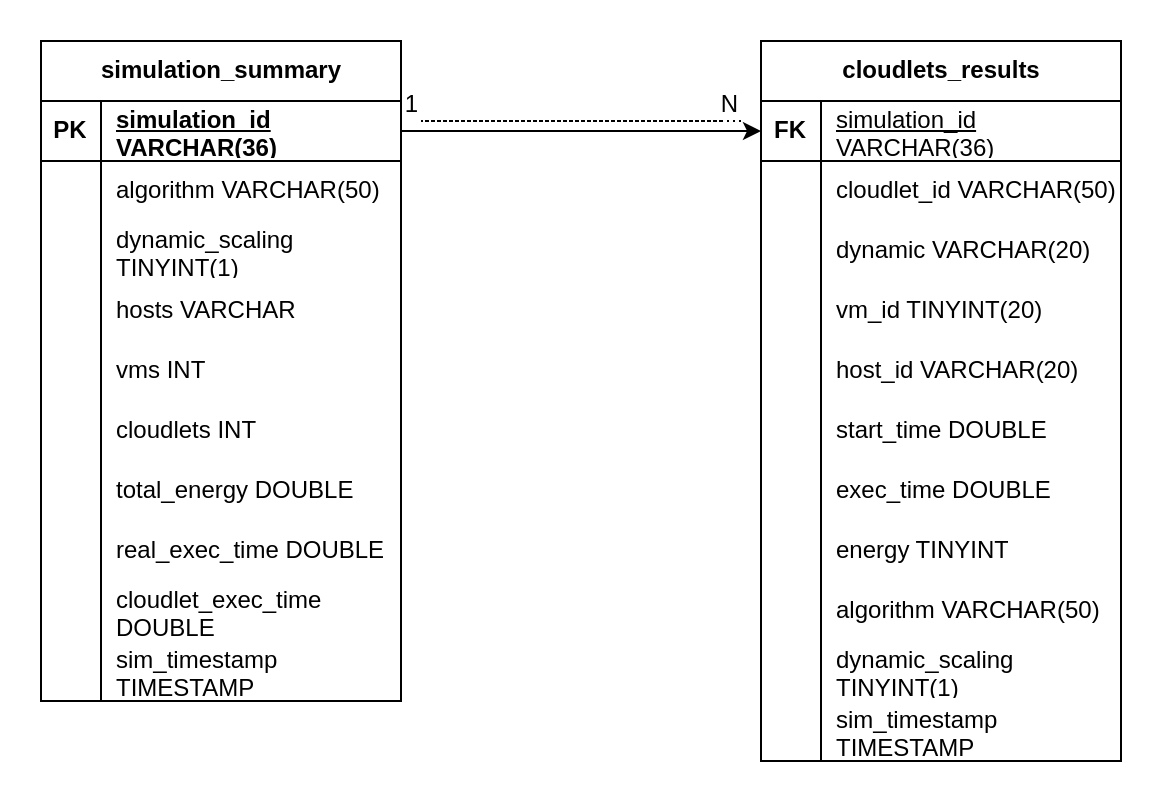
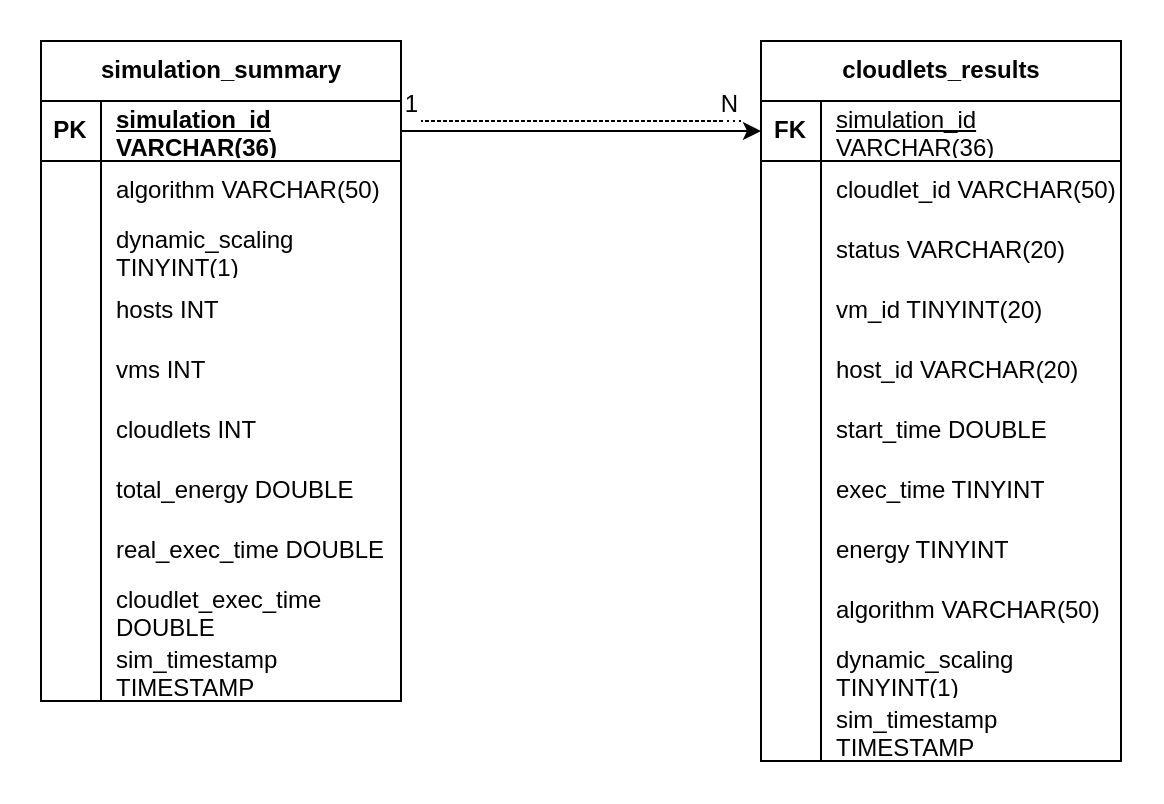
  <mxCell id="0" />
  <mxCell id="1" parent="0" />
  <mxCell id="2" value="cloudlets_results" style="shape=table;startSize=30;container=1;collapsible=1;childLayout=tableLayout;fixedRows=1;rowLines=0;fontStyle=1;align=center;resizeLast=1;html=1;" vertex="1" parent="1"><mxGeometry x="380" y="20" width="180" height="360" as="geometry" /></mxCell>
  <mxCell id="3" value="" style="shape=tableRow;horizontal=0;startSize=0;swimlaneHead=0;swimlaneBody=0;fillColor=none;collapsible=0;dropTarget=0;points=[[0,0.5],[1,0.5]];portConstraint=eastwest;top=0;left=0;right=0;bottom=1;" vertex="1" parent="2"><mxGeometry y="30" width="180" height="30" as="geometry" /></mxCell>
  <mxCell id="4" value="FK" style="shape=partialRectangle;connectable=0;fillColor=none;top=0;left=0;bottom=0;right=0;fontStyle=1;overflow=hidden;whiteSpace=wrap;html=1;" vertex="1" parent="3"><mxGeometry width="30" height="30" as="geometry"><mxRectangle width="30" height="30" as="alternateBounds" /></mxGeometry></mxCell>
  <mxCell id="5" value="&lt;span style=&quot;font-weight: 400;&quot;&gt;simulation_id VARCHAR(36)&lt;/span&gt;" style="shape=partialRectangle;connectable=0;fillColor=none;top=0;left=0;bottom=0;right=0;align=left;spacingLeft=6;fontStyle=5;overflow=hidden;whiteSpace=wrap;html=1;" vertex="1" parent="3"><mxGeometry x="30" width="150" height="30" as="geometry"><mxRectangle width="150" height="30" as="alternateBounds" /></mxGeometry></mxCell>
  <mxCell id="6" value="" style="shape=tableRow;horizontal=0;startSize=0;swimlaneHead=0;swimlaneBody=0;fillColor=none;collapsible=0;dropTarget=0;points=[[0,0.5],[1,0.5]];portConstraint=eastwest;top=0;left=0;right=0;bottom=0;" vertex="1" parent="2"><mxGeometry y="60" width="180" height="30" as="geometry" /></mxCell>
  <mxCell id="7" value="" style="shape=partialRectangle;connectable=0;fillColor=none;top=0;left=0;bottom=0;right=0;editable=1;overflow=hidden;whiteSpace=wrap;html=1;" vertex="1" parent="6"><mxGeometry width="30" height="30" as="geometry"><mxRectangle width="30" height="30" as="alternateBounds" /></mxGeometry></mxCell>
  <mxCell id="8" value="cloudlet_id VARCHAR(50)" style="shape=partialRectangle;connectable=0;fillColor=none;top=0;left=0;bottom=0;right=0;align=left;spacingLeft=6;overflow=hidden;whiteSpace=wrap;html=1;" vertex="1" parent="6"><mxGeometry x="30" width="150" height="30" as="geometry"><mxRectangle width="150" height="30" as="alternateBounds" /></mxGeometry></mxCell>
  <mxCell id="9" value="" style="shape=tableRow;horizontal=0;startSize=0;swimlaneHead=0;swimlaneBody=0;fillColor=none;collapsible=0;dropTarget=0;points=[[0,0.5],[1,0.5]];portConstraint=eastwest;top=0;left=0;right=0;bottom=0;" vertex="1" parent="2"><mxGeometry y="90" width="180" height="30" as="geometry" /></mxCell>
  <mxCell id="10" value="" style="shape=partialRectangle;connectable=0;fillColor=none;top=0;left=0;bottom=0;right=0;editable=1;overflow=hidden;whiteSpace=wrap;html=1;" vertex="1" parent="9"><mxGeometry width="30" height="30" as="geometry"><mxRectangle width="30" height="30" as="alternateBounds" /></mxGeometry></mxCell>
- <mxCell id="11" value="dynamic VARCHAR(20)" style="shape=partialRectangle;connectable=0;fillColor=none;top=0;left=0;bottom=0;right=0;align=left;spacingLeft=6;overflow=hidden;whiteSpace=wrap;html=1;" vertex="1" parent="9"><mxGeometry x="30" width="150" height="30" as="geometry"><mxRectangle width="150" height="30" as="alternateBounds" /></mxGeometry></mxCell>
+ <mxCell id="11" value="status VARCHAR(20)" style="shape=partialRectangle;connectable=0;fillColor=none;top=0;left=0;bottom=0;right=0;align=left;spacingLeft=6;overflow=hidden;whiteSpace=wrap;html=1;" vertex="1" parent="9"><mxGeometry x="30" width="150" height="30" as="geometry"><mxRectangle width="150" height="30" as="alternateBounds" /></mxGeometry></mxCell>
  <mxCell id="12" value="" style="shape=tableRow;horizontal=0;startSize=0;swimlaneHead=0;swimlaneBody=0;fillColor=none;collapsible=0;dropTarget=0;points=[[0,0.5],[1,0.5]];portConstraint=eastwest;top=0;left=0;right=0;bottom=0;" vertex="1" parent="2"><mxGeometry y="120" width="180" height="30" as="geometry" /></mxCell>
  <mxCell id="13" value="" style="shape=partialRectangle;connectable=0;fillColor=none;top=0;left=0;bottom=0;right=0;editable=1;overflow=hidden;whiteSpace=wrap;html=1;" vertex="1" parent="12"><mxGeometry width="30" height="30" as="geometry"><mxRectangle width="30" height="30" as="alternateBounds" /></mxGeometry></mxCell>
  <mxCell id="14" value="vm_id TINYINT(20)" style="shape=partialRectangle;connectable=0;fillColor=none;top=0;left=0;bottom=0;right=0;align=left;spacingLeft=6;overflow=hidden;whiteSpace=wrap;html=1;" vertex="1" parent="12"><mxGeometry x="30" width="150" height="30" as="geometry"><mxRectangle width="150" height="30" as="alternateBounds" /></mxGeometry></mxCell>
  <mxCell id="15" value="" style="shape=tableRow;horizontal=0;startSize=0;swimlaneHead=0;swimlaneBody=0;fillColor=none;collapsible=0;dropTarget=0;points=[[0,0.5],[1,0.5]];portConstraint=eastwest;top=0;left=0;right=0;bottom=0;" vertex="1" parent="2"><mxGeometry y="150" width="180" height="30" as="geometry" /></mxCell>
  <mxCell id="16" value="" style="shape=partialRectangle;connectable=0;fillColor=none;top=0;left=0;bottom=0;right=0;editable=1;overflow=hidden;whiteSpace=wrap;html=1;" vertex="1" parent="15"><mxGeometry width="30" height="30" as="geometry"><mxRectangle width="30" height="30" as="alternateBounds" /></mxGeometry></mxCell>
  <mxCell id="17" value="host_id VARCHAR(20)" style="shape=partialRectangle;connectable=0;fillColor=none;top=0;left=0;bottom=0;right=0;align=left;spacingLeft=6;overflow=hidden;whiteSpace=wrap;html=1;" vertex="1" parent="15"><mxGeometry x="30" width="150" height="30" as="geometry"><mxRectangle width="150" height="30" as="alternateBounds" /></mxGeometry></mxCell>
  <mxCell id="18" value="" style="shape=tableRow;horizontal=0;startSize=0;swimlaneHead=0;swimlaneBody=0;fillColor=none;collapsible=0;dropTarget=0;points=[[0,0.5],[1,0.5]];portConstraint=eastwest;top=0;left=0;right=0;bottom=0;" vertex="1" parent="2"><mxGeometry y="180" width="180" height="30" as="geometry" /></mxCell>
  <mxCell id="19" value="" style="shape=partialRectangle;connectable=0;fillColor=none;top=0;left=0;bottom=0;right=0;editable=1;overflow=hidden;whiteSpace=wrap;html=1;" vertex="1" parent="18"><mxGeometry width="30" height="30" as="geometry"><mxRectangle width="30" height="30" as="alternateBounds" /></mxGeometry></mxCell>
  <mxCell id="20" value="start_time DOUBLE" style="shape=partialRectangle;connectable=0;fillColor=none;top=0;left=0;bottom=0;right=0;align=left;spacingLeft=6;overflow=hidden;whiteSpace=wrap;html=1;" vertex="1" parent="18"><mxGeometry x="30" width="150" height="30" as="geometry"><mxRectangle width="150" height="30" as="alternateBounds" /></mxGeometry></mxCell>
  <mxCell id="21" value="" style="shape=tableRow;horizontal=0;startSize=0;swimlaneHead=0;swimlaneBody=0;fillColor=none;collapsible=0;dropTarget=0;points=[[0,0.5],[1,0.5]];portConstraint=eastwest;top=0;left=0;right=0;bottom=0;" vertex="1" parent="2"><mxGeometry y="210" width="180" height="30" as="geometry" /></mxCell>
  <mxCell id="22" value="" style="shape=partialRectangle;connectable=0;fillColor=none;top=0;left=0;bottom=0;right=0;editable=1;overflow=hidden;whiteSpace=wrap;html=1;" vertex="1" parent="21"><mxGeometry width="30" height="30" as="geometry"><mxRectangle width="30" height="30" as="alternateBounds" /></mxGeometry></mxCell>
- <mxCell id="23" value="exec_time DOUBLE" style="shape=partialRectangle;connectable=0;fillColor=none;top=0;left=0;bottom=0;right=0;align=left;spacingLeft=6;overflow=hidden;whiteSpace=wrap;html=1;" vertex="1" parent="21"><mxGeometry x="30" width="150" height="30" as="geometry"><mxRectangle width="150" height="30" as="alternateBounds" /></mxGeometry></mxCell>
+ <mxCell id="23" value="exec_time TINYINT" style="shape=partialRectangle;connectable=0;fillColor=none;top=0;left=0;bottom=0;right=0;align=left;spacingLeft=6;overflow=hidden;whiteSpace=wrap;html=1;" vertex="1" parent="21"><mxGeometry x="30" width="150" height="30" as="geometry"><mxRectangle width="150" height="30" as="alternateBounds" /></mxGeometry></mxCell>
  <mxCell id="24" value="" style="shape=tableRow;horizontal=0;startSize=0;swimlaneHead=0;swimlaneBody=0;fillColor=none;collapsible=0;dropTarget=0;points=[[0,0.5],[1,0.5]];portConstraint=eastwest;top=0;left=0;right=0;bottom=0;" vertex="1" parent="2"><mxGeometry y="240" width="180" height="30" as="geometry" /></mxCell>
  <mxCell id="25" value="" style="shape=partialRectangle;connectable=0;fillColor=none;top=0;left=0;bottom=0;right=0;editable=1;overflow=hidden;whiteSpace=wrap;html=1;" vertex="1" parent="24"><mxGeometry width="30" height="30" as="geometry"><mxRectangle width="30" height="30" as="alternateBounds" /></mxGeometry></mxCell>
  <mxCell id="26" value="energy TINYINT" style="shape=partialRectangle;connectable=0;fillColor=none;top=0;left=0;bottom=0;right=0;align=left;spacingLeft=6;overflow=hidden;whiteSpace=wrap;html=1;" vertex="1" parent="24"><mxGeometry x="30" width="150" height="30" as="geometry"><mxRectangle width="150" height="30" as="alternateBounds" /></mxGeometry></mxCell>
  <mxCell id="27" value="" style="shape=tableRow;horizontal=0;startSize=0;swimlaneHead=0;swimlaneBody=0;fillColor=none;collapsible=0;dropTarget=0;points=[[0,0.5],[1,0.5]];portConstraint=eastwest;top=0;left=0;right=0;bottom=0;" vertex="1" parent="2"><mxGeometry y="270" width="180" height="30" as="geometry" /></mxCell>
  <mxCell id="28" value="" style="shape=partialRectangle;connectable=0;fillColor=none;top=0;left=0;bottom=0;right=0;editable=1;overflow=hidden;whiteSpace=wrap;html=1;" vertex="1" parent="27"><mxGeometry width="30" height="30" as="geometry"><mxRectangle width="30" height="30" as="alternateBounds" /></mxGeometry></mxCell>
  <mxCell id="29" value="algorithm VARCHAR(50)" style="shape=partialRectangle;connectable=0;fillColor=none;top=0;left=0;bottom=0;right=0;align=left;spacingLeft=6;overflow=hidden;whiteSpace=wrap;html=1;" vertex="1" parent="27"><mxGeometry x="30" width="150" height="30" as="geometry"><mxRectangle width="150" height="30" as="alternateBounds" /></mxGeometry></mxCell>
  <mxCell id="30" value="" style="shape=tableRow;horizontal=0;startSize=0;swimlaneHead=0;swimlaneBody=0;fillColor=none;collapsible=0;dropTarget=0;points=[[0,0.5],[1,0.5]];portConstraint=eastwest;top=0;left=0;right=0;bottom=0;" vertex="1" parent="2"><mxGeometry y="300" width="180" height="30" as="geometry" /></mxCell>
  <mxCell id="31" value="" style="shape=partialRectangle;connectable=0;fillColor=none;top=0;left=0;bottom=0;right=0;editable=1;overflow=hidden;whiteSpace=wrap;html=1;" vertex="1" parent="30"><mxGeometry width="30" height="30" as="geometry"><mxRectangle width="30" height="30" as="alternateBounds" /></mxGeometry></mxCell>
  <mxCell id="32" value="dynamic_scaling TINYINT(1)" style="shape=partialRectangle;connectable=0;fillColor=none;top=0;left=0;bottom=0;right=0;align=left;spacingLeft=6;overflow=hidden;whiteSpace=wrap;html=1;" vertex="1" parent="30"><mxGeometry x="30" width="150" height="30" as="geometry"><mxRectangle width="150" height="30" as="alternateBounds" /></mxGeometry></mxCell>
  <mxCell id="33" value="" style="shape=tableRow;horizontal=0;startSize=0;swimlaneHead=0;swimlaneBody=0;fillColor=none;collapsible=0;dropTarget=0;points=[[0,0.5],[1,0.5]];portConstraint=eastwest;top=0;left=0;right=0;bottom=0;" vertex="1" parent="2"><mxGeometry y="330" width="180" height="30" as="geometry" /></mxCell>
  <mxCell id="34" value="" style="shape=partialRectangle;connectable=0;fillColor=none;top=0;left=0;bottom=0;right=0;editable=1;overflow=hidden;whiteSpace=wrap;html=1;" vertex="1" parent="33"><mxGeometry width="30" height="30" as="geometry"><mxRectangle width="30" height="30" as="alternateBounds" /></mxGeometry></mxCell>
  <mxCell id="35" value="sim_timestamp TIMESTAMP" style="shape=partialRectangle;connectable=0;fillColor=none;top=0;left=0;bottom=0;right=0;align=left;spacingLeft=6;overflow=hidden;whiteSpace=wrap;html=1;" vertex="1" parent="33"><mxGeometry x="30" width="150" height="30" as="geometry"><mxRectangle width="150" height="30" as="alternateBounds" /></mxGeometry></mxCell>
  <mxCell id="36" value="simulation_summary" style="shape=table;startSize=30;container=1;collapsible=1;childLayout=tableLayout;fixedRows=1;rowLines=0;fontStyle=1;align=center;resizeLast=1;html=1;" vertex="1" parent="1"><mxGeometry x="20" y="20" width="180" height="330" as="geometry" /></mxCell>
  <mxCell id="37" value="" style="shape=tableRow;horizontal=0;startSize=0;swimlaneHead=0;swimlaneBody=0;fillColor=none;collapsible=0;dropTarget=0;points=[[0,0.5],[1,0.5]];portConstraint=eastwest;top=0;left=0;right=0;bottom=1;" vertex="1" parent="36"><mxGeometry y="30" width="180" height="30" as="geometry" /></mxCell>
  <mxCell id="38" value="PK" style="shape=partialRectangle;connectable=0;fillColor=none;top=0;left=0;bottom=0;right=0;fontStyle=1;overflow=hidden;whiteSpace=wrap;html=1;" vertex="1" parent="37"><mxGeometry width="30" height="30" as="geometry"><mxRectangle width="30" height="30" as="alternateBounds" /></mxGeometry></mxCell>
  <mxCell id="39" value="simulation_id VARCHAR(36)" style="shape=partialRectangle;connectable=0;fillColor=none;top=0;left=0;bottom=0;right=0;align=left;spacingLeft=6;fontStyle=5;overflow=hidden;whiteSpace=wrap;html=1;" vertex="1" parent="37"><mxGeometry x="30" width="150" height="30" as="geometry"><mxRectangle width="150" height="30" as="alternateBounds" /></mxGeometry></mxCell>
  <mxCell id="40" value="" style="shape=tableRow;horizontal=0;startSize=0;swimlaneHead=0;swimlaneBody=0;fillColor=none;collapsible=0;dropTarget=0;points=[[0,0.5],[1,0.5]];portConstraint=eastwest;top=0;left=0;right=0;bottom=0;" vertex="1" parent="36"><mxGeometry y="60" width="180" height="30" as="geometry" /></mxCell>
  <mxCell id="41" value="" style="shape=partialRectangle;connectable=0;fillColor=none;top=0;left=0;bottom=0;right=0;editable=1;overflow=hidden;whiteSpace=wrap;html=1;" vertex="1" parent="40"><mxGeometry width="30" height="30" as="geometry"><mxRectangle width="30" height="30" as="alternateBounds" /></mxGeometry></mxCell>
  <mxCell id="42" value="algorithm VARCHAR(50)" style="shape=partialRectangle;connectable=0;fillColor=none;top=0;left=0;bottom=0;right=0;align=left;spacingLeft=6;overflow=hidden;whiteSpace=wrap;html=1;" vertex="1" parent="40"><mxGeometry x="30" width="150" height="30" as="geometry"><mxRectangle width="150" height="30" as="alternateBounds" /></mxGeometry></mxCell>
  <mxCell id="43" value="" style="shape=tableRow;horizontal=0;startSize=0;swimlaneHead=0;swimlaneBody=0;fillColor=none;collapsible=0;dropTarget=0;points=[[0,0.5],[1,0.5]];portConstraint=eastwest;top=0;left=0;right=0;bottom=0;" vertex="1" parent="36"><mxGeometry y="90" width="180" height="30" as="geometry" /></mxCell>
  <mxCell id="44" value="" style="shape=partialRectangle;connectable=0;fillColor=none;top=0;left=0;bottom=0;right=0;editable=1;overflow=hidden;whiteSpace=wrap;html=1;" vertex="1" parent="43"><mxGeometry width="30" height="30" as="geometry"><mxRectangle width="30" height="30" as="alternateBounds" /></mxGeometry></mxCell>
  <mxCell id="45" value="dynamic_scaling TINYINT(1)" style="shape=partialRectangle;connectable=0;fillColor=none;top=0;left=0;bottom=0;right=0;align=left;spacingLeft=6;overflow=hidden;whiteSpace=wrap;html=1;" vertex="1" parent="43"><mxGeometry x="30" width="150" height="30" as="geometry"><mxRectangle width="150" height="30" as="alternateBounds" /></mxGeometry></mxCell>
  <mxCell id="46" value="" style="shape=tableRow;horizontal=0;startSize=0;swimlaneHead=0;swimlaneBody=0;fillColor=none;collapsible=0;dropTarget=0;points=[[0,0.5],[1,0.5]];portConstraint=eastwest;top=0;left=0;right=0;bottom=0;" vertex="1" parent="36"><mxGeometry y="120" width="180" height="30" as="geometry" /></mxCell>
  <mxCell id="47" value="" style="shape=partialRectangle;connectable=0;fillColor=none;top=0;left=0;bottom=0;right=0;editable=1;overflow=hidden;whiteSpace=wrap;html=1;" vertex="1" parent="46"><mxGeometry width="30" height="30" as="geometry"><mxRectangle width="30" height="30" as="alternateBounds" /></mxGeometry></mxCell>
- <mxCell id="48" value="hosts VARCHAR" style="shape=partialRectangle;connectable=0;fillColor=none;top=0;left=0;bottom=0;right=0;align=left;spacingLeft=6;overflow=hidden;whiteSpace=wrap;html=1;" vertex="1" parent="46"><mxGeometry x="30" width="150" height="30" as="geometry"><mxRectangle width="150" height="30" as="alternateBounds" /></mxGeometry></mxCell>
+ <mxCell id="48" value="hosts INT" style="shape=partialRectangle;connectable=0;fillColor=none;top=0;left=0;bottom=0;right=0;align=left;spacingLeft=6;overflow=hidden;whiteSpace=wrap;html=1;" vertex="1" parent="46"><mxGeometry x="30" width="150" height="30" as="geometry"><mxRectangle width="150" height="30" as="alternateBounds" /></mxGeometry></mxCell>
  <mxCell id="49" value="" style="shape=tableRow;horizontal=0;startSize=0;swimlaneHead=0;swimlaneBody=0;fillColor=none;collapsible=0;dropTarget=0;points=[[0,0.5],[1,0.5]];portConstraint=eastwest;top=0;left=0;right=0;bottom=0;" vertex="1" parent="36"><mxGeometry y="150" width="180" height="30" as="geometry" /></mxCell>
  <mxCell id="50" value="" style="shape=partialRectangle;connectable=0;fillColor=none;top=0;left=0;bottom=0;right=0;editable=1;overflow=hidden;whiteSpace=wrap;html=1;" vertex="1" parent="49"><mxGeometry width="30" height="30" as="geometry"><mxRectangle width="30" height="30" as="alternateBounds" /></mxGeometry></mxCell>
  <mxCell id="51" value="vms INT" style="shape=partialRectangle;connectable=0;fillColor=none;top=0;left=0;bottom=0;right=0;align=left;spacingLeft=6;overflow=hidden;whiteSpace=wrap;html=1;" vertex="1" parent="49"><mxGeometry x="30" width="150" height="30" as="geometry"><mxRectangle width="150" height="30" as="alternateBounds" /></mxGeometry></mxCell>
  <mxCell id="52" value="" style="shape=tableRow;horizontal=0;startSize=0;swimlaneHead=0;swimlaneBody=0;fillColor=none;collapsible=0;dropTarget=0;points=[[0,0.5],[1,0.5]];portConstraint=eastwest;top=0;left=0;right=0;bottom=0;" vertex="1" parent="36"><mxGeometry y="180" width="180" height="30" as="geometry" /></mxCell>
  <mxCell id="53" value="" style="shape=partialRectangle;connectable=0;fillColor=none;top=0;left=0;bottom=0;right=0;editable=1;overflow=hidden;whiteSpace=wrap;html=1;" vertex="1" parent="52"><mxGeometry width="30" height="30" as="geometry"><mxRectangle width="30" height="30" as="alternateBounds" /></mxGeometry></mxCell>
  <mxCell id="54" value="cloudlets INT" style="shape=partialRectangle;connectable=0;fillColor=none;top=0;left=0;bottom=0;right=0;align=left;spacingLeft=6;overflow=hidden;whiteSpace=wrap;html=1;" vertex="1" parent="52"><mxGeometry x="30" width="150" height="30" as="geometry"><mxRectangle width="150" height="30" as="alternateBounds" /></mxGeometry></mxCell>
  <mxCell id="55" value="" style="shape=tableRow;horizontal=0;startSize=0;swimlaneHead=0;swimlaneBody=0;fillColor=none;collapsible=0;dropTarget=0;points=[[0,0.5],[1,0.5]];portConstraint=eastwest;top=0;left=0;right=0;bottom=0;" vertex="1" parent="36"><mxGeometry y="210" width="180" height="30" as="geometry" /></mxCell>
  <mxCell id="56" value="" style="shape=partialRectangle;connectable=0;fillColor=none;top=0;left=0;bottom=0;right=0;editable=1;overflow=hidden;whiteSpace=wrap;html=1;" vertex="1" parent="55"><mxGeometry width="30" height="30" as="geometry"><mxRectangle width="30" height="30" as="alternateBounds" /></mxGeometry></mxCell>
  <mxCell id="57" value="total_energy DOUBLE" style="shape=partialRectangle;connectable=0;fillColor=none;top=0;left=0;bottom=0;right=0;align=left;spacingLeft=6;overflow=hidden;whiteSpace=wrap;html=1;" vertex="1" parent="55"><mxGeometry x="30" width="150" height="30" as="geometry"><mxRectangle width="150" height="30" as="alternateBounds" /></mxGeometry></mxCell>
  <mxCell id="58" value="" style="shape=tableRow;horizontal=0;startSize=0;swimlaneHead=0;swimlaneBody=0;fillColor=none;collapsible=0;dropTarget=0;points=[[0,0.5],[1,0.5]];portConstraint=eastwest;top=0;left=0;right=0;bottom=0;" vertex="1" parent="36"><mxGeometry y="240" width="180" height="30" as="geometry" /></mxCell>
  <mxCell id="59" value="" style="shape=partialRectangle;connectable=0;fillColor=none;top=0;left=0;bottom=0;right=0;editable=1;overflow=hidden;whiteSpace=wrap;html=1;" vertex="1" parent="58"><mxGeometry width="30" height="30" as="geometry"><mxRectangle width="30" height="30" as="alternateBounds" /></mxGeometry></mxCell>
  <mxCell id="60" value="real_exec_time DOUBLE" style="shape=partialRectangle;connectable=0;fillColor=none;top=0;left=0;bottom=0;right=0;align=left;spacingLeft=6;overflow=hidden;whiteSpace=wrap;html=1;" vertex="1" parent="58"><mxGeometry x="30" width="150" height="30" as="geometry"><mxRectangle width="150" height="30" as="alternateBounds" /></mxGeometry></mxCell>
  <mxCell id="61" value="" style="shape=tableRow;horizontal=0;startSize=0;swimlaneHead=0;swimlaneBody=0;fillColor=none;collapsible=0;dropTarget=0;points=[[0,0.5],[1,0.5]];portConstraint=eastwest;top=0;left=0;right=0;bottom=0;" vertex="1" parent="36"><mxGeometry y="270" width="180" height="30" as="geometry" /></mxCell>
  <mxCell id="62" value="" style="shape=partialRectangle;connectable=0;fillColor=none;top=0;left=0;bottom=0;right=0;editable=1;overflow=hidden;whiteSpace=wrap;html=1;" vertex="1" parent="61"><mxGeometry width="30" height="30" as="geometry"><mxRectangle width="30" height="30" as="alternateBounds" /></mxGeometry></mxCell>
  <mxCell id="63" value="cloudlet_exec_time DOUBLE" style="shape=partialRectangle;connectable=0;fillColor=none;top=0;left=0;bottom=0;right=0;align=left;spacingLeft=6;overflow=hidden;whiteSpace=wrap;html=1;" vertex="1" parent="61"><mxGeometry x="30" width="150" height="30" as="geometry"><mxRectangle width="150" height="30" as="alternateBounds" /></mxGeometry></mxCell>
  <mxCell id="64" value="" style="shape=tableRow;horizontal=0;startSize=0;swimlaneHead=0;swimlaneBody=0;fillColor=none;collapsible=0;dropTarget=0;points=[[0,0.5],[1,0.5]];portConstraint=eastwest;top=0;left=0;right=0;bottom=0;" vertex="1" parent="36"><mxGeometry y="300" width="180" height="30" as="geometry" /></mxCell>
  <mxCell id="65" value="" style="shape=partialRectangle;connectable=0;fillColor=none;top=0;left=0;bottom=0;right=0;editable=1;overflow=hidden;whiteSpace=wrap;html=1;" vertex="1" parent="64"><mxGeometry width="30" height="30" as="geometry"><mxRectangle width="30" height="30" as="alternateBounds" /></mxGeometry></mxCell>
  <mxCell id="66" value="sim_timestamp TIMESTAMP" style="shape=partialRectangle;connectable=0;fillColor=none;top=0;left=0;bottom=0;right=0;align=left;spacingLeft=6;overflow=hidden;whiteSpace=wrap;html=1;" vertex="1" parent="64"><mxGeometry x="30" width="150" height="30" as="geometry"><mxRectangle width="150" height="30" as="alternateBounds" /></mxGeometry></mxCell>
  <mxCell id="67" style="edgeStyle=orthogonalEdgeStyle;rounded=0;orthogonalLoop=1;jettySize=auto;html=1;" edge="1" parent="1" source="37" target="3"><mxGeometry relative="1" as="geometry" /></mxCell>
  <mxCell id="68" value="" style="endArrow=none;html=1;rounded=0;dashed=1;dashPattern=1 2;" edge="1" parent="1"><mxGeometry relative="1" as="geometry"><mxPoint x="210" y="60" as="sourcePoint" /><mxPoint x="370" y="60" as="targetPoint" /></mxGeometry></mxCell>
  <mxCell id="69" value="N" style="resizable=0;html=1;whiteSpace=wrap;align=right;verticalAlign=bottom;" connectable="0" vertex="1" parent="68"><mxGeometry x="1" relative="1" as="geometry" /></mxCell>
  <mxCell id="70" value="" style="endArrow=none;html=1;rounded=0;dashed=1;dashPattern=1 2;" edge="1" parent="1"><mxGeometry relative="1" as="geometry"><mxPoint x="360" y="60" as="sourcePoint" /><mxPoint x="210" y="60" as="targetPoint" /></mxGeometry></mxCell>
  <mxCell id="71" value="1" style="resizable=0;html=1;whiteSpace=wrap;align=right;verticalAlign=bottom;" connectable="0" vertex="1" parent="70"><mxGeometry x="1" relative="1" as="geometry" /></mxCell>
